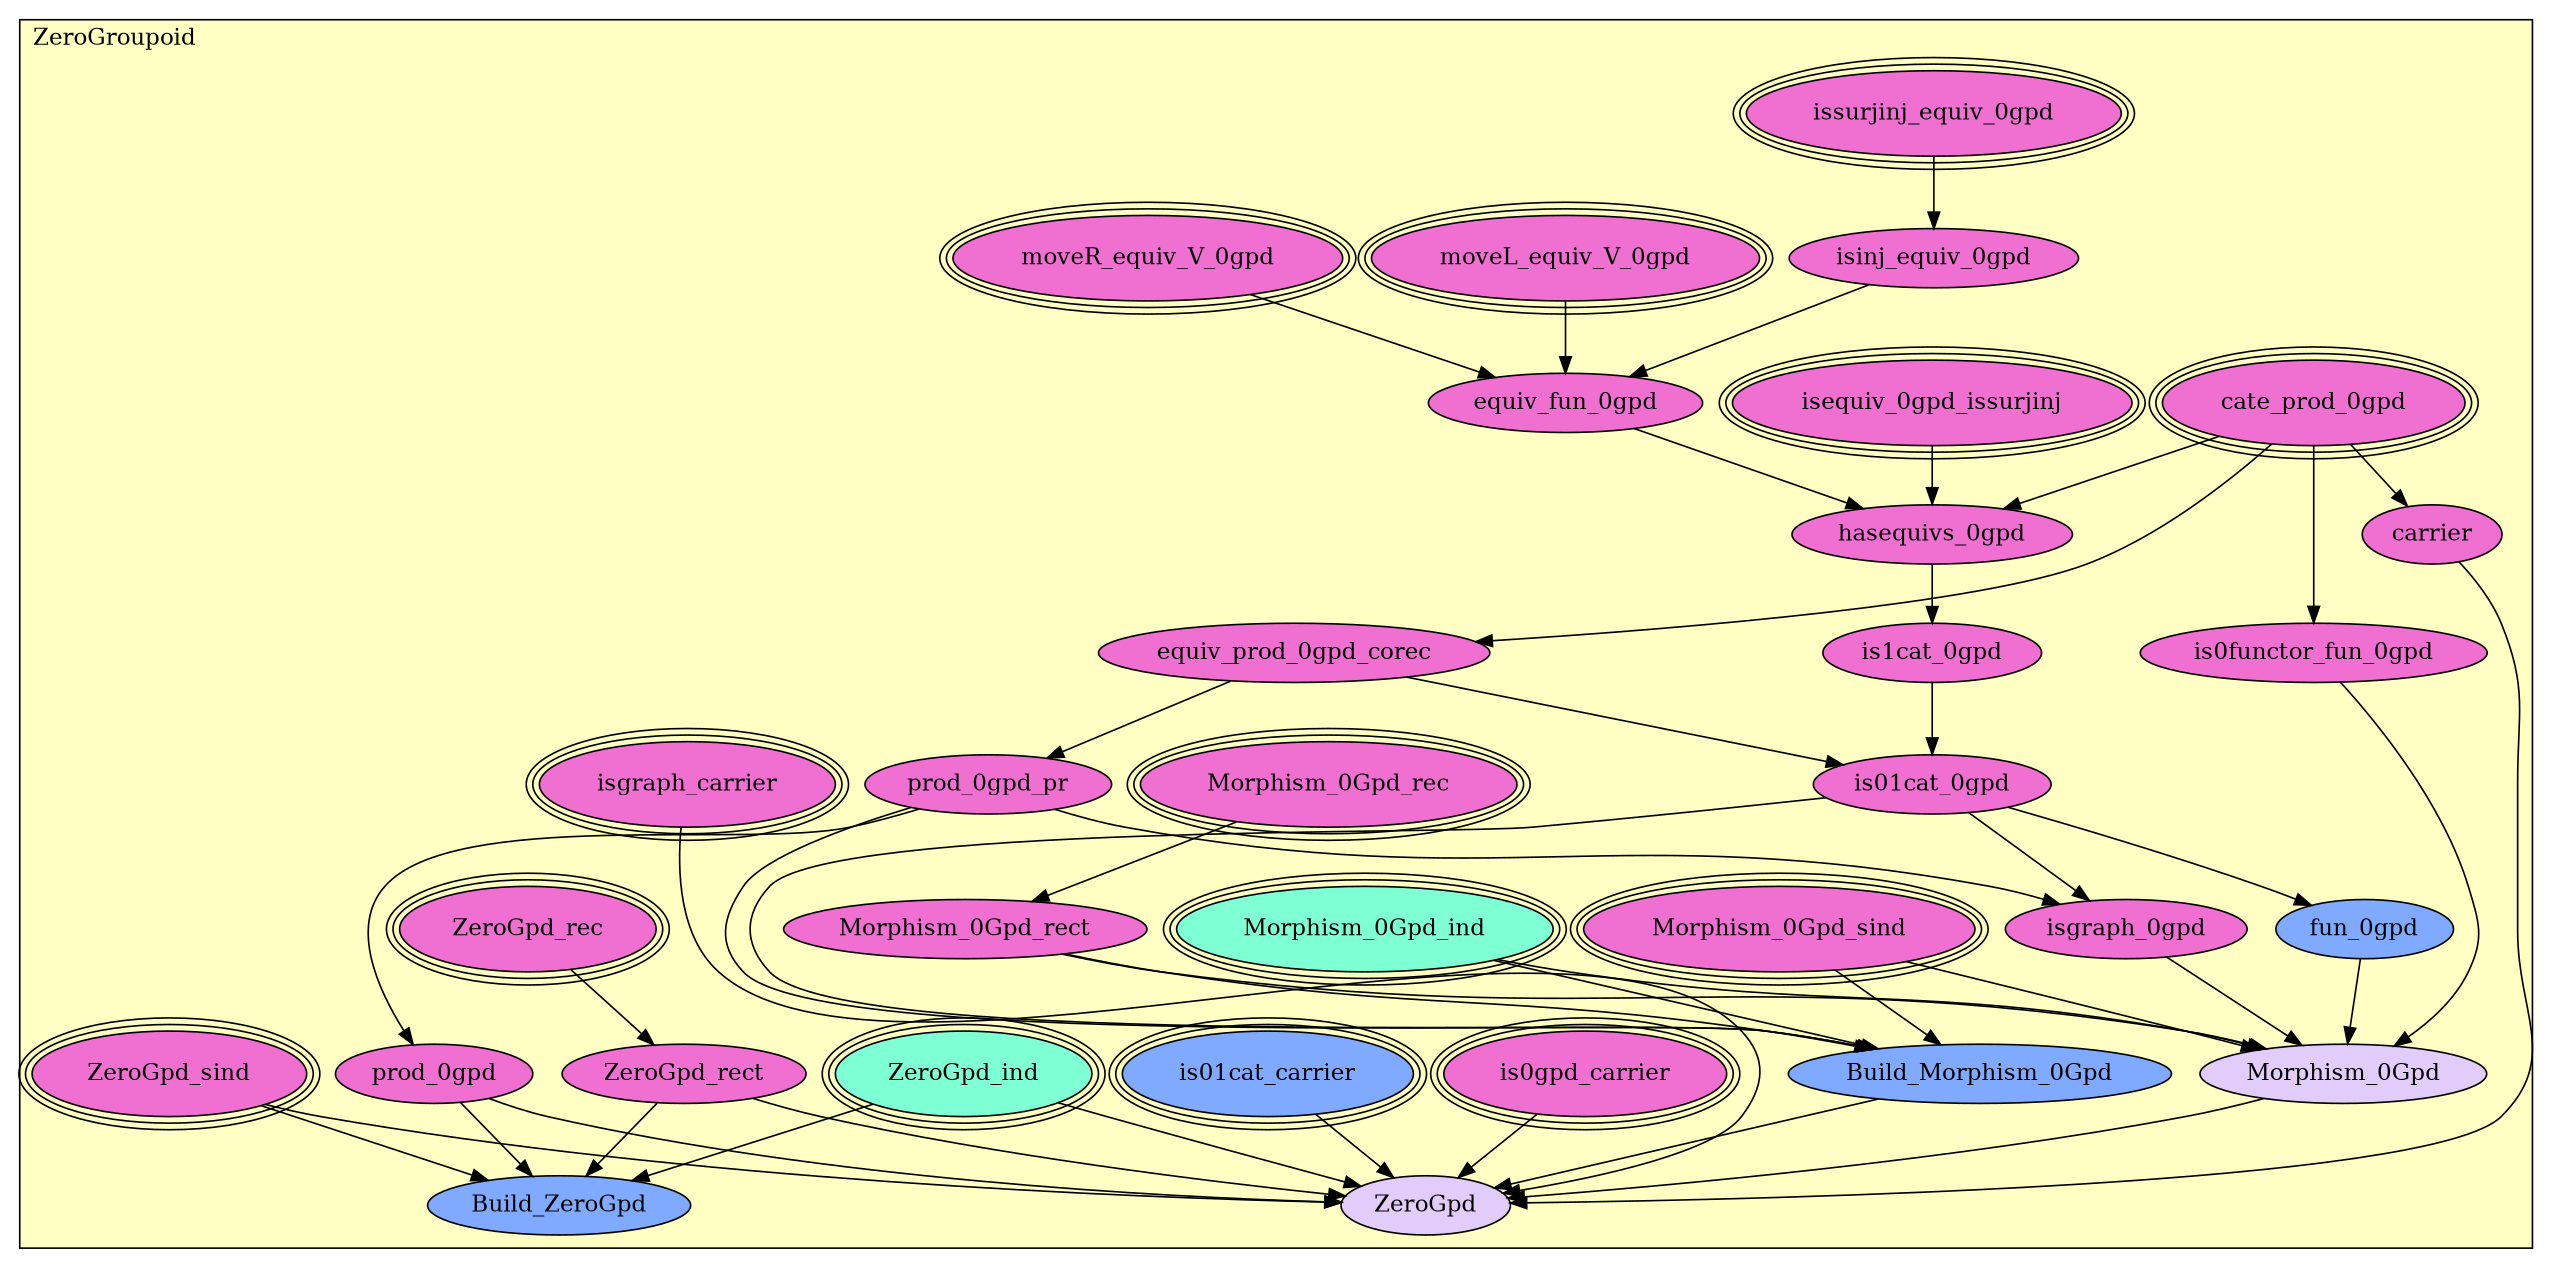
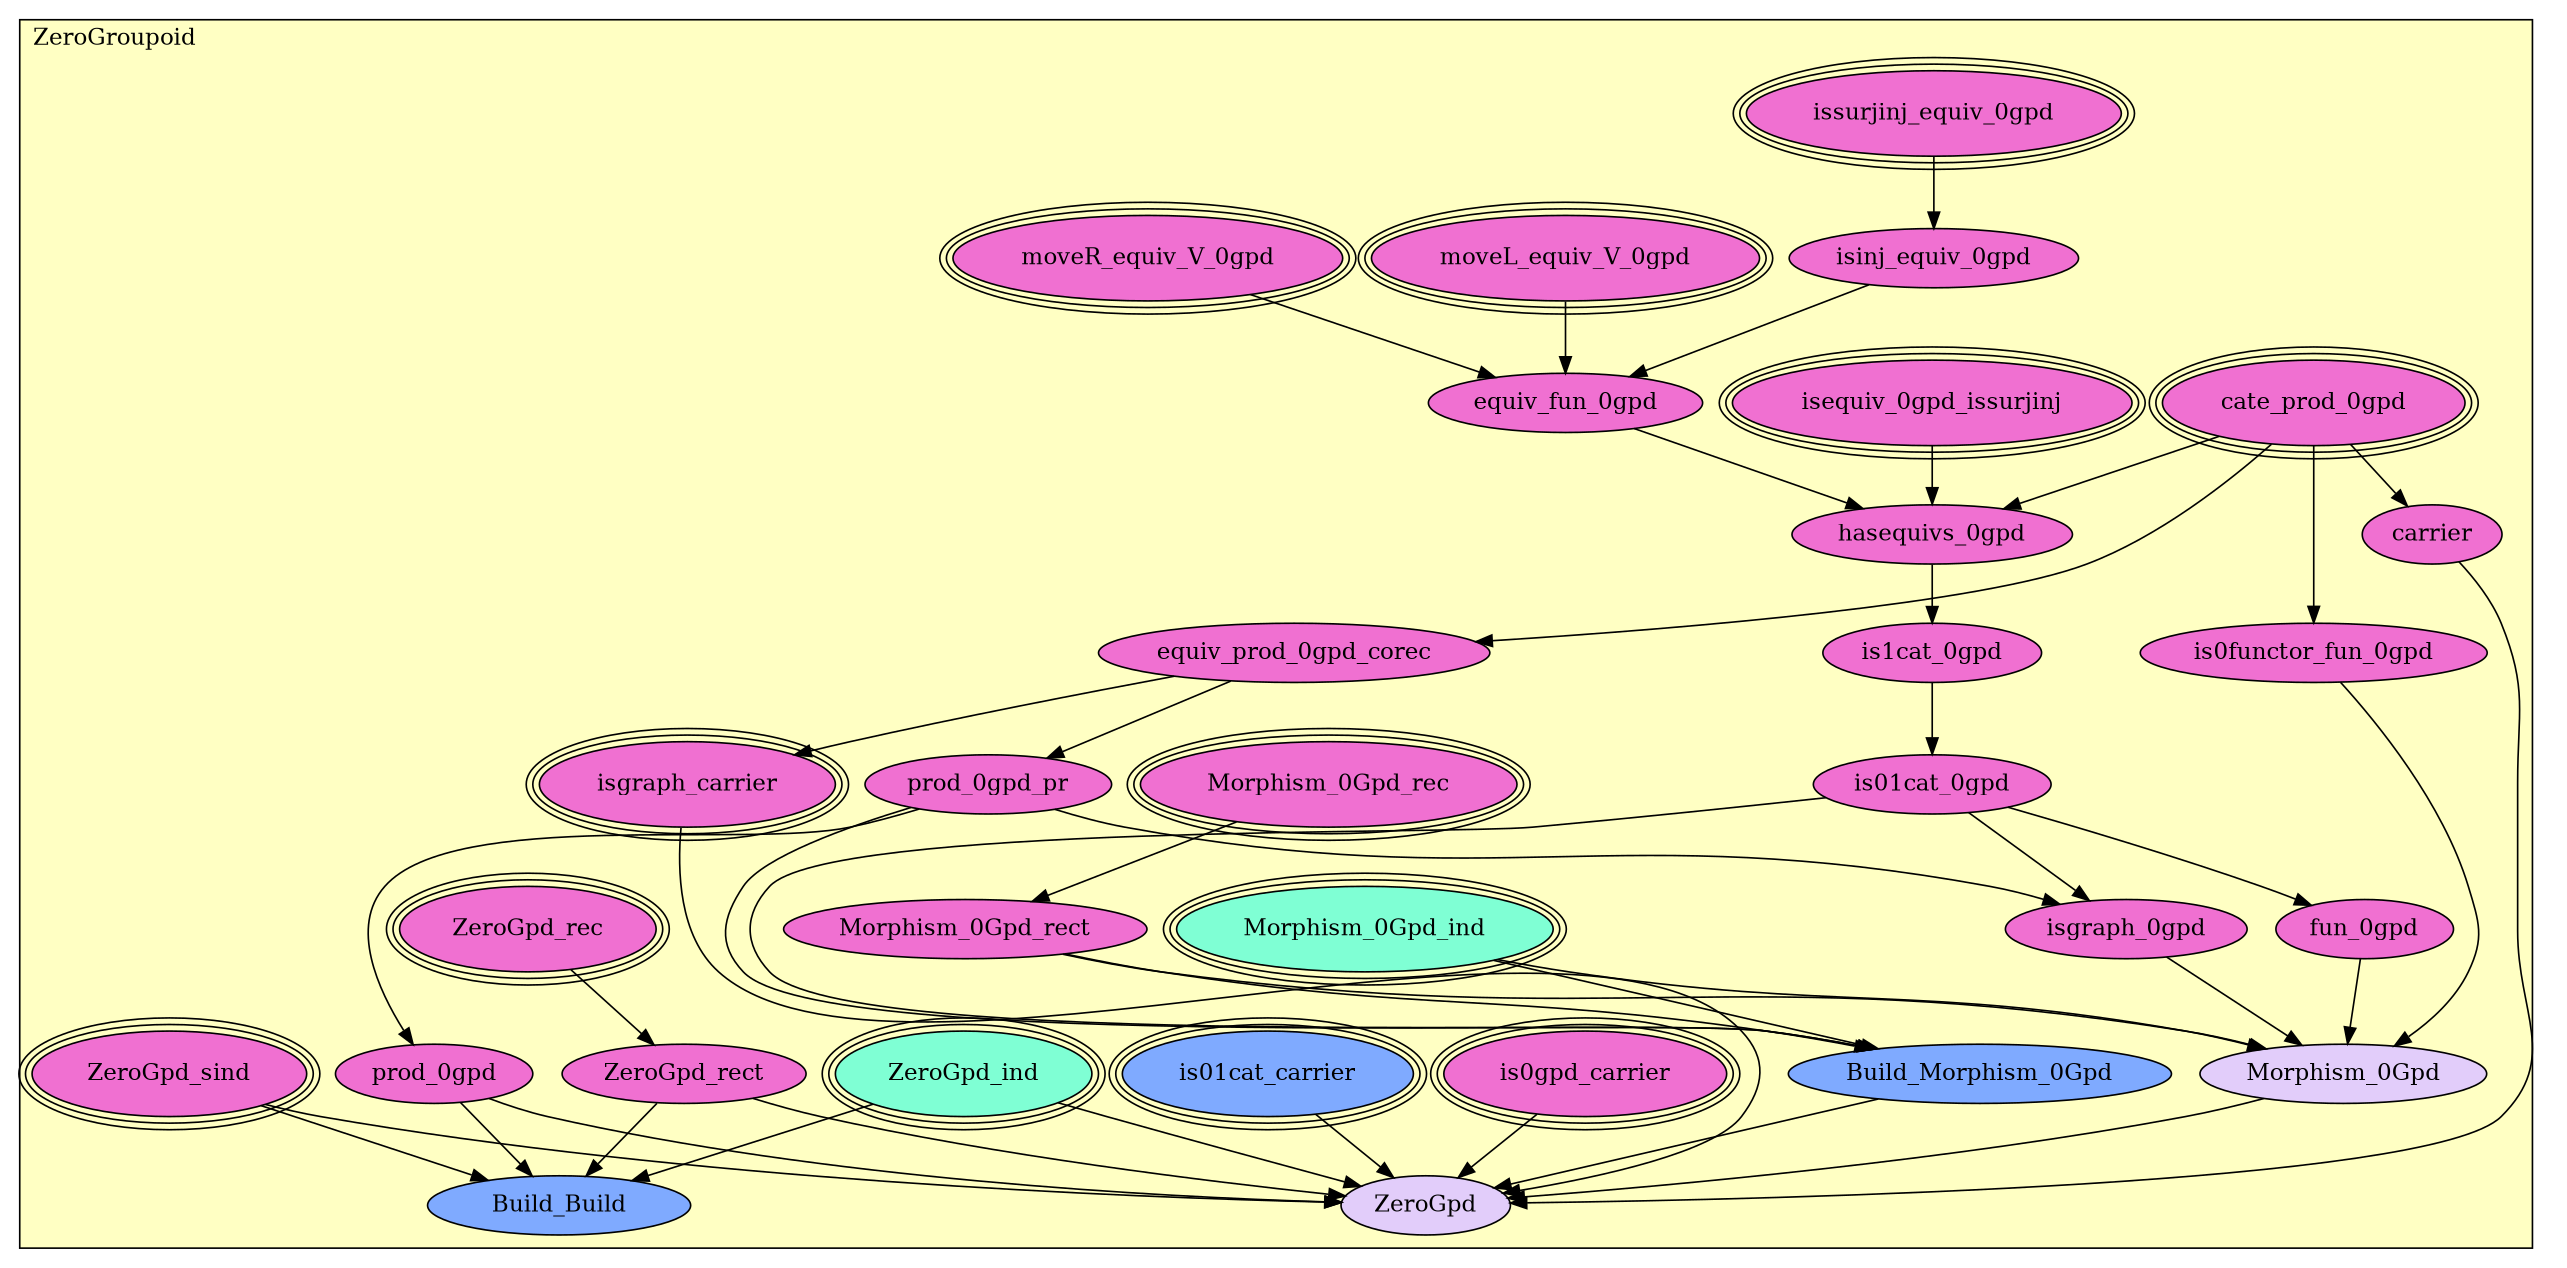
  digraph {
    node [fillcolor="#F070D1" style=filled]
    n1 [label=cate_prod_0gpd peripheries=3]
    n2 [label=equiv_prod_0gpd_corec]
    n3 [label=prod_0gpd_pr]
    n4 [label=prod_0gpd]
    n5 [label=isequiv_0gpd_issurjinj peripheries=3]
    n6 [label=issurjinj_equiv_0gpd peripheries=3]
    n7 [label=moveL_equiv_V_0gpd peripheries=3]
    n8 [label=moveR_equiv_V_0gpd peripheries=3]
    n9 [label=isinj_equiv_0gpd]
    n10 [label=equiv_fun_0gpd]
    n11 [label=hasequivs_0gpd]
    n12 [label=is1cat_0gpd]
    n13 [label=is01cat_0gpd]
    n14 [label=isgraph_0gpd]
    n15 [label=is0functor_fun_0gpd]
-   n16 [fillcolor="#7FAAFF" label=fun_0gpd]
-   n17 [label=Morphism_0Gpd_sind peripheries=3]
+   n16 [label=fun_0gpd]
    n18 [label=Morphism_0Gpd_rec peripheries=3]
    n19 [fillcolor="#7FFFD4" label=Morphism_0Gpd_ind peripheries=3]
    n20 [label=Morphism_0Gpd_rect]
    n21 [fillcolor="#7FAAFF" label=Build_Morphism_0Gpd]
    n22 [fillcolor="#E2CDFA" label=Morphism_0Gpd]
    n23 [label=is0gpd_carrier peripheries=3]
    n24 [fillcolor="#7FAAFF" label=is01cat_carrier peripheries=3]
    n25 [label=isgraph_carrier peripheries=3]
    n26 [label=carrier]
    n27 [label=ZeroGpd_sind peripheries=3]
    n28 [label=ZeroGpd_rec peripheries=3]
    n29 [fillcolor="#7FFFD4" label=ZeroGpd_ind peripheries=3]
    n30 [label=ZeroGpd_rect]
-   n31 [fillcolor="#7FAAFF" label=Build_ZeroGpd]
+   n31 [fillcolor="#7FAAFF" label=Build_Build]
    n32 [fillcolor="#E2CDFA" label=ZeroGpd]
    subgraph cluster_1 {
      fillcolor="#FFFFC3"
      label=ZeroGroupoid
      labeljust=l
      style=filled
      n1
      n2
      n3
      n4
      n5
      n6
      n7
      n8
      n9
      n10
      n11
      n12
      n13
      n14
      n15
      n16
-     n17
      n18
      n19
      n20
      n21
      n22
      n23
      n24
      n25
      n26
      n27
      n28
      n29
      n30
      n31
      n32
    }
    n1 -> n2
    n1 -> n11
    n1 -> n15
    n1 -> n26
    n2 -> n3
-   n2 -> n13
+   n2 -> n25
    n3 -> n4
    n3 -> n14
    n3 -> n21
    n4 -> n31
    n4 -> n32
    n5 -> n11
    n6 -> n9
    n7 -> n10
    n8 -> n10
    n9 -> n10
    n10 -> n11
    n11 -> n12
    n12 -> n13
    n13 -> n14
    n13 -> n16
    n13 -> n21
    n14 -> n22
    n15 -> n22
    n16 -> n22
-   n17 -> n21
-   n17 -> n22
    n18 -> n20
    n19 -> n21
    n19 -> n22
    n20 -> n21
    n20 -> n22
    n21 -> n32
    n22 -> n32
    n23 -> n32
    n24 -> n32
    n25 -> n32
    n26 -> n32
    n27 -> n31
    n27 -> n32
    n28 -> n30
    n29 -> n31
    n29 -> n32
    n30 -> n31
    n30 -> n32
  }
